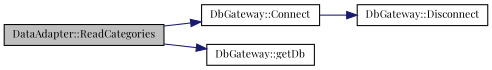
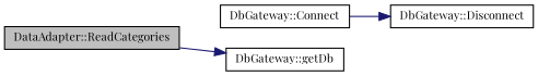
  digraph {
    fontname="Playfair Display"
    rankdir=LR
    node [color=black fillcolor=white fontname="Playfair Display" fontsize=10 shape=record style=filled]
    edge [color=midnightblue fontname="Playfair Display" fontsize=10 labelfontname=Helvetica labelfontsize=10 style=solid]
    n1 [fillcolor=grey75 fontcolor=black height=0.2 label="DataAdapter::ReadCategories" width=0.4]
    n2 [height=0.2 label="DbGateway::Connect" width=0.4]
    n3 [height=0.2 label="DbGateway::getDb" width=0.4]
    n4 [height=0.2 label="DbGateway::Disconnect" width=0.4]
-   n1 -> n2
    n1 -> n3
    n2 -> n4
  }
